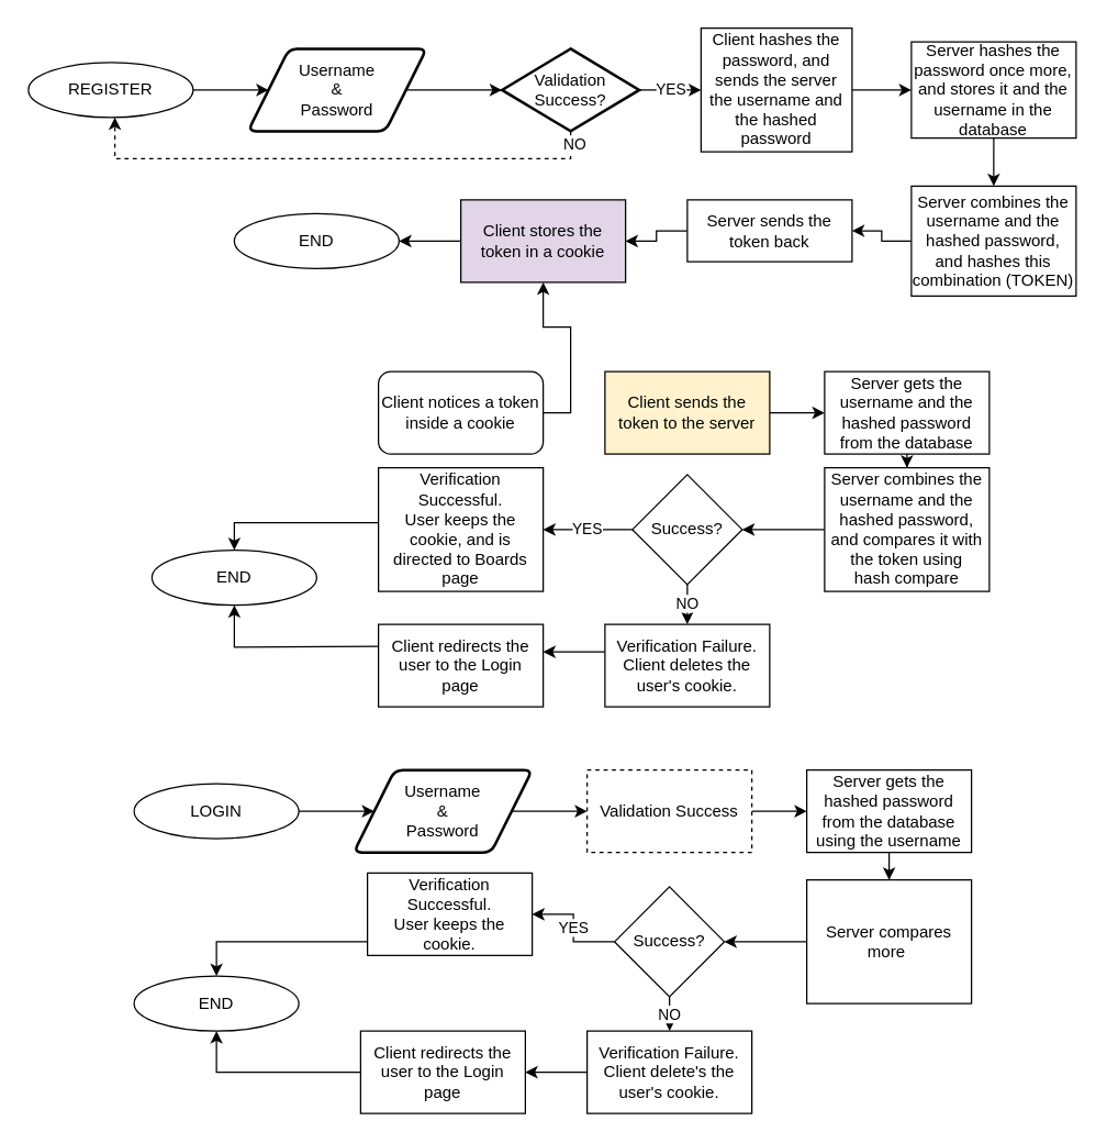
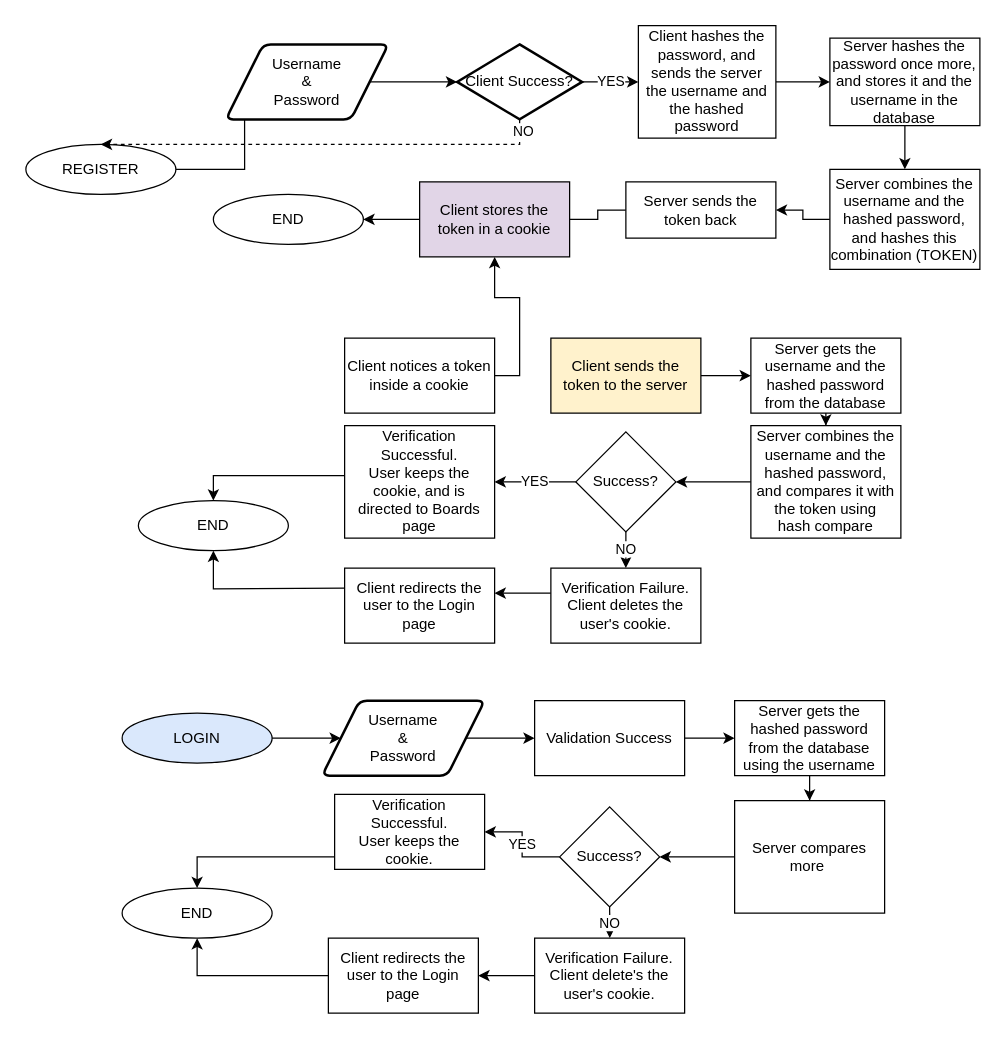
  <mxCell id="0" />
  <mxCell id="1" parent="0" />
  <mxCell id="2" style="edgeStyle=orthogonalEdgeStyle;rounded=0;orthogonalLoop=1;jettySize=auto;html=1;exitX=1;exitY=0.5;exitDx=0;exitDy=0;entryX=0;entryY=0.5;entryDx=0;entryDy=0;" edge="1" parent="1" source="3" target="5"><mxGeometry relative="1" as="geometry" /></mxCell>
- <mxCell id="3" value="REGISTER" style="ellipse;whiteSpace=wrap;html=1;" vertex="1" parent="1"><mxGeometry x="20" y="45" width="120" height="40" as="geometry" /></mxCell>
+ <mxCell id="3" value="REGISTER" style="ellipse;whiteSpace=wrap;html=1;" vertex="1" parent="1"><mxGeometry x="20" y="115" width="120" height="40" as="geometry" /></mxCell>
  <mxCell id="4" style="edgeStyle=orthogonalEdgeStyle;rounded=0;orthogonalLoop=1;jettySize=auto;html=1;exitX=1;exitY=0.5;exitDx=0;exitDy=0;entryX=0;entryY=0.5;entryDx=0;entryDy=0;entryPerimeter=0;" edge="1" parent="1" source="5" target="56"><mxGeometry relative="1" as="geometry" /></mxCell>
  <mxCell id="5" value="Username&lt;br&gt;&amp;amp;&lt;br&gt;Password" style="shape=parallelogram;html=1;strokeWidth=2;perimeter=parallelogramPerimeter;whiteSpace=wrap;rounded=1;arcSize=12;size=0.23;" vertex="1" parent="1"><mxGeometry x="180" y="35" width="130" height="60" as="geometry" /></mxCell>
  <mxCell id="6" style="edgeStyle=orthogonalEdgeStyle;rounded=0;orthogonalLoop=1;jettySize=auto;html=1;exitX=0.5;exitY=1;exitDx=0;exitDy=0;" edge="1" parent="1" source="7" target="9"><mxGeometry relative="1" as="geometry"><mxPoint x="723.41" y="125" as="targetPoint" /></mxGeometry></mxCell>
  <mxCell id="7" value="Server hashes the password once more, and stores it and the username in the database" style="rounded=0;whiteSpace=wrap;html=1;" vertex="1" parent="1"><mxGeometry x="663.21" y="30" width="120" height="70" as="geometry" /></mxCell>
  <mxCell id="8" style="edgeStyle=orthogonalEdgeStyle;rounded=0;orthogonalLoop=1;jettySize=auto;html=1;exitX=0;exitY=0.5;exitDx=0;exitDy=0;entryX=1;entryY=0.5;entryDx=0;entryDy=0;" edge="1" parent="1" source="9" target="11"><mxGeometry relative="1" as="geometry"><mxPoint x="490" y="175.2" as="targetPoint" /></mxGeometry></mxCell>
  <mxCell id="9" value="Server combines the username and the hashed password, and hashes this combination (TOKEN)" style="rounded=0;whiteSpace=wrap;html=1;" vertex="1" parent="1"><mxGeometry x="663.21" y="135" width="120" height="80" as="geometry" /></mxCell>
- <mxCell id="10" style="edgeStyle=orthogonalEdgeStyle;rounded=0;orthogonalLoop=1;jettySize=auto;html=1;exitX=0;exitY=0.5;exitDx=0;exitDy=0;entryX=1;entryY=0.5;entryDx=0;entryDy=0;" edge="1" parent="1" source="11" target="13"><mxGeometry relative="1" as="geometry" /></mxCell>
+ <mxCell id="10" style="edgeStyle=orthogonalEdgeStyle;rounded=0;orthogonalLoop=1;jettySize=auto;html=1;exitX=0;exitY=0.5;exitDx=0;exitDy=0;entryX=1;entryY=0.5;entryDx=0;entryDy=0;endArrow=none;" edge="1" parent="1" source="11" target="13"><mxGeometry relative="1" as="geometry" /></mxCell>
  <mxCell id="11" value="Server sends the token back" style="rounded=0;whiteSpace=wrap;html=1;" vertex="1" parent="1"><mxGeometry x="500" y="145" width="120" height="45" as="geometry" /></mxCell>
  <mxCell id="12" style="edgeStyle=orthogonalEdgeStyle;rounded=0;orthogonalLoop=1;jettySize=auto;html=1;" edge="1" parent="1" source="13" target="14"><mxGeometry relative="1" as="geometry" /></mxCell>
  <mxCell id="13" value="Client stores the token in a cookie" style="rounded=0;whiteSpace=wrap;html=1;fillColor=#e1d5e7;" vertex="1" parent="1"><mxGeometry x="335" y="145" width="120" height="60" as="geometry" /></mxCell>
  <mxCell id="14" value="END" style="ellipse;whiteSpace=wrap;html=1;" vertex="1" parent="1"><mxGeometry x="170" y="155" width="120" height="40" as="geometry" /></mxCell>
  <mxCell id="15" style="edgeStyle=orthogonalEdgeStyle;rounded=0;orthogonalLoop=1;jettySize=auto;html=1;exitX=1;exitY=0.5;exitDx=0;exitDy=0;entryX=0;entryY=0.5;entryDx=0;entryDy=0;" edge="1" parent="1" source="49" target="18"><mxGeometry relative="1" as="geometry" /></mxCell>
- <mxCell id="16" value="Client notices a token inside a cookie" style="whiteSpace=wrap;html=1;rounded=1;" vertex="1" parent="1"><mxGeometry x="275" y="270" width="120" height="60" as="geometry" /></mxCell>
+ <mxCell id="16" value="Client notices a token inside a cookie" style="rounded=0;whiteSpace=wrap;html=1;" vertex="1" parent="1"><mxGeometry x="275" y="270" width="120" height="60" as="geometry" /></mxCell>
  <mxCell id="17" style="edgeStyle=orthogonalEdgeStyle;rounded=0;orthogonalLoop=1;jettySize=auto;html=1;exitX=0.5;exitY=1;exitDx=0;exitDy=0;" edge="1" parent="1" source="18" target="20"><mxGeometry relative="1" as="geometry"><mxPoint x="660.2" y="360" as="targetPoint" /></mxGeometry></mxCell>
  <mxCell id="18" value="Server gets the username and the hashed password from the database" style="rounded=0;whiteSpace=wrap;html=1;" vertex="1" parent="1"><mxGeometry x="600" y="270" width="120" height="60" as="geometry" /></mxCell>
  <mxCell id="19" style="edgeStyle=orthogonalEdgeStyle;rounded=0;orthogonalLoop=1;jettySize=auto;html=1;exitX=0;exitY=0.5;exitDx=0;exitDy=0;entryX=1;entryY=0.5;entryDx=0;entryDy=0;" edge="1" parent="1" source="20" target="26"><mxGeometry relative="1" as="geometry" /></mxCell>
  <mxCell id="20" value="Server combines the username and the hashed password, and compares it with the token using &lt;br&gt;hash compare" style="rounded=0;whiteSpace=wrap;html=1;" vertex="1" parent="1"><mxGeometry x="600" y="340" width="120" height="90" as="geometry" /></mxCell>
  <mxCell id="21" style="edgeStyle=orthogonalEdgeStyle;rounded=0;orthogonalLoop=1;jettySize=auto;html=1;" edge="1" parent="1" source="22" target="23"><mxGeometry relative="1" as="geometry"><mxPoint x="170" y="420" as="targetPoint" /><Array as="points"><mxPoint x="170" y="380" /></Array></mxGeometry></mxCell>
  <mxCell id="22" value="Verification Successful.&lt;br&gt;User keeps the cookie, and is directed to Boards page" style="rounded=0;whiteSpace=wrap;html=1;" vertex="1" parent="1"><mxGeometry x="275" y="340" width="120" height="90" as="geometry" /></mxCell>
  <mxCell id="23" value="END" style="ellipse;whiteSpace=wrap;html=1;" vertex="1" parent="1"><mxGeometry x="110" y="400" width="120" height="40" as="geometry" /></mxCell>
  <mxCell id="24" value="YES" style="edgeStyle=orthogonalEdgeStyle;rounded=0;orthogonalLoop=1;jettySize=auto;html=1;exitX=0;exitY=0.5;exitDx=0;exitDy=0;entryX=1;entryY=0.5;entryDx=0;entryDy=0;" edge="1" parent="1" source="26" target="22"><mxGeometry relative="1" as="geometry" /></mxCell>
  <mxCell id="25" value="NO" style="edgeStyle=orthogonalEdgeStyle;rounded=0;orthogonalLoop=1;jettySize=auto;html=1;exitX=0.5;exitY=1;exitDx=0;exitDy=0;" edge="1" parent="1" source="26" target="28"><mxGeometry relative="1" as="geometry"><mxPoint x="500.143" y="480" as="targetPoint" /></mxGeometry></mxCell>
  <mxCell id="26" value="Success?" style="rhombus;whiteSpace=wrap;html=1;" vertex="1" parent="1"><mxGeometry x="460" y="345" width="80" height="80" as="geometry" /></mxCell>
  <mxCell id="27" style="edgeStyle=orthogonalEdgeStyle;rounded=0;orthogonalLoop=1;jettySize=auto;html=1;exitX=0;exitY=0.5;exitDx=0;exitDy=0;entryX=1;entryY=0.5;entryDx=0;entryDy=0;" edge="1" parent="1"><mxGeometry relative="1" as="geometry"><mxPoint x="440" y="474" as="sourcePoint" /><mxPoint x="395" y="474" as="targetPoint" /></mxGeometry></mxCell>
  <mxCell id="28" value="Verification Failure.&lt;br&gt;Client deletes the user's cookie." style="rounded=0;whiteSpace=wrap;html=1;" vertex="1" parent="1"><mxGeometry x="440" y="454" width="120" height="60" as="geometry" /></mxCell>
  <mxCell id="29" style="edgeStyle=orthogonalEdgeStyle;rounded=0;orthogonalLoop=1;jettySize=auto;html=1;exitX=0;exitY=0.5;exitDx=0;exitDy=0;" edge="1" parent="1" target="23"><mxGeometry relative="1" as="geometry"><mxPoint x="275" y="470" as="sourcePoint" /><mxPoint x="170" y="440" as="targetPoint" /></mxGeometry></mxCell>
  <mxCell id="30" value="Client redirects the user to the Login page" style="rounded=0;whiteSpace=wrap;html=1;" vertex="1" parent="1"><mxGeometry x="275" y="454" width="120" height="60" as="geometry" /></mxCell>
  <mxCell id="31" style="edgeStyle=orthogonalEdgeStyle;rounded=0;orthogonalLoop=1;jettySize=auto;html=1;entryX=0;entryY=0.5;entryDx=0;entryDy=0;" edge="1" parent="1" source="51" target="34"><mxGeometry relative="1" as="geometry" /></mxCell>
- <mxCell id="32" value="LOGIN" style="ellipse;whiteSpace=wrap;html=1;" vertex="1" parent="1"><mxGeometry x="97" y="570" width="120" height="40" as="geometry" /></mxCell>
+ <mxCell id="32" value="LOGIN" style="ellipse;whiteSpace=wrap;html=1;fillColor=#dae8fc;" vertex="1" parent="1"><mxGeometry x="97" y="570" width="120" height="40" as="geometry" /></mxCell>
  <mxCell id="33" style="edgeStyle=orthogonalEdgeStyle;rounded=0;orthogonalLoop=1;jettySize=auto;html=1;exitX=1;exitY=0.5;exitDx=0;exitDy=0;entryX=0;entryY=0.5;entryDx=0;entryDy=0;" edge="1" parent="1" source="34" target="36"><mxGeometry relative="1" as="geometry" /></mxCell>
- <mxCell id="34" value="Validation Success" style="rounded=0;whiteSpace=wrap;html=1;dashed=1;" vertex="1" parent="1"><mxGeometry x="427" y="560" width="120" height="60" as="geometry" /></mxCell>
+ <mxCell id="34" value="Validation Success" style="rounded=0;whiteSpace=wrap;html=1;" vertex="1" parent="1"><mxGeometry x="427" y="560" width="120" height="60" as="geometry" /></mxCell>
  <mxCell id="35" style="edgeStyle=orthogonalEdgeStyle;rounded=0;orthogonalLoop=1;jettySize=auto;html=1;exitX=0.5;exitY=1;exitDx=0;exitDy=0;" edge="1" parent="1" source="36" target="38"><mxGeometry relative="1" as="geometry"><mxPoint x="647.2" y="650" as="targetPoint" /></mxGeometry></mxCell>
  <mxCell id="36" value="Server gets the hashed password from the database using the username" style="rounded=0;whiteSpace=wrap;html=1;" vertex="1" parent="1"><mxGeometry x="587" y="560" width="120" height="60" as="geometry" /></mxCell>
  <mxCell id="37" style="edgeStyle=orthogonalEdgeStyle;rounded=0;orthogonalLoop=1;jettySize=auto;html=1;exitX=0;exitY=0.5;exitDx=0;exitDy=0;entryX=1;entryY=0.5;entryDx=0;entryDy=0;" edge="1" parent="1" source="38" target="44"><mxGeometry relative="1" as="geometry" /></mxCell>
  <mxCell id="38" value="Server compares more&amp;nbsp;" style="rounded=0;whiteSpace=wrap;html=1;" vertex="1" parent="1"><mxGeometry x="587" y="640" width="120" height="90" as="geometry" /></mxCell>
  <mxCell id="39" style="edgeStyle=orthogonalEdgeStyle;rounded=0;orthogonalLoop=1;jettySize=auto;html=1;" edge="1" parent="1" source="40" target="41"><mxGeometry relative="1" as="geometry"><Array as="points"><mxPoint x="157" y="685" /></Array></mxGeometry></mxCell>
  <mxCell id="40" value="Verification Successful.&lt;br&gt;User keeps the cookie." style="rounded=0;whiteSpace=wrap;html=1;" vertex="1" parent="1"><mxGeometry x="267" y="635" width="120" height="60" as="geometry" /></mxCell>
  <mxCell id="41" value="END" style="ellipse;whiteSpace=wrap;html=1;" vertex="1" parent="1"><mxGeometry x="97" y="710" width="120" height="40" as="geometry" /></mxCell>
  <mxCell id="42" value="YES" style="edgeStyle=orthogonalEdgeStyle;rounded=0;orthogonalLoop=1;jettySize=auto;html=1;exitX=0;exitY=0.5;exitDx=0;exitDy=0;entryX=1;entryY=0.5;entryDx=0;entryDy=0;" edge="1" parent="1" source="44" target="40"><mxGeometry relative="1" as="geometry" /></mxCell>
  <mxCell id="43" value="NO" style="edgeStyle=orthogonalEdgeStyle;rounded=0;orthogonalLoop=1;jettySize=auto;html=1;exitX=0.5;exitY=1;exitDx=0;exitDy=0;" edge="1" parent="1" source="44"><mxGeometry relative="1" as="geometry"><mxPoint x="487.143" y="750" as="targetPoint" /></mxGeometry></mxCell>
  <mxCell id="44" value="Success?" style="rhombus;whiteSpace=wrap;html=1;" vertex="1" parent="1"><mxGeometry x="447" y="645" width="80" height="80" as="geometry" /></mxCell>
  <mxCell id="45" style="edgeStyle=orthogonalEdgeStyle;rounded=0;orthogonalLoop=1;jettySize=auto;html=1;exitX=0;exitY=0.5;exitDx=0;exitDy=0;entryX=1;entryY=0.5;entryDx=0;entryDy=0;" edge="1" parent="1" source="46" target="48"><mxGeometry relative="1" as="geometry" /></mxCell>
  <mxCell id="46" value="Verification Failure.&lt;br&gt;Client delete's the user's cookie." style="rounded=0;whiteSpace=wrap;html=1;" vertex="1" parent="1"><mxGeometry x="427" y="750" width="120" height="60" as="geometry" /></mxCell>
  <mxCell id="47" style="edgeStyle=orthogonalEdgeStyle;rounded=0;orthogonalLoop=1;jettySize=auto;html=1;exitX=0;exitY=0.5;exitDx=0;exitDy=0;entryX=0.5;entryY=1;entryDx=0;entryDy=0;" edge="1" parent="1" source="48" target="41"><mxGeometry relative="1" as="geometry" /></mxCell>
  <mxCell id="48" value="Client redirects the user to the Login page" style="rounded=0;whiteSpace=wrap;html=1;" vertex="1" parent="1"><mxGeometry x="262" y="750" width="120" height="60" as="geometry" /></mxCell>
  <mxCell id="49" value="Client sends the token to the server" style="rounded=0;whiteSpace=wrap;html=1;fillColor=#fff2cc;" vertex="1" parent="1"><mxGeometry x="440" y="270" width="120" height="60" as="geometry" /></mxCell>
  <mxCell id="50" style="edgeStyle=orthogonalEdgeStyle;rounded=0;orthogonalLoop=1;jettySize=auto;html=1;exitX=1;exitY=0.5;exitDx=0;exitDy=0;" edge="1" parent="1" source="16" target="13"><mxGeometry relative="1" as="geometry"><mxPoint x="395" y="300" as="sourcePoint" /><mxPoint x="600" y="300" as="targetPoint" /></mxGeometry></mxCell>
  <mxCell id="51" value="Username&lt;br&gt;&amp;amp;&lt;br&gt;Password" style="shape=parallelogram;html=1;strokeWidth=2;perimeter=parallelogramPerimeter;whiteSpace=wrap;rounded=1;arcSize=12;size=0.23;" vertex="1" parent="1"><mxGeometry x="257" y="560" width="130" height="60" as="geometry" /></mxCell>
  <mxCell id="52" style="edgeStyle=orthogonalEdgeStyle;rounded=0;orthogonalLoop=1;jettySize=auto;html=1;entryX=0;entryY=0.5;entryDx=0;entryDy=0;" edge="1" parent="1" source="32" target="51"><mxGeometry relative="1" as="geometry"><mxPoint x="217" y="590" as="sourcePoint" /><mxPoint x="427" y="590" as="targetPoint" /></mxGeometry></mxCell>
  <mxCell id="53" value="" style="edgeStyle=orthogonalEdgeStyle;rounded=0;orthogonalLoop=1;jettySize=auto;html=1;exitX=0.5;exitY=1;exitDx=0;exitDy=0;exitPerimeter=0;dashed=1;" edge="1" parent="1" source="56" target="3"><mxGeometry relative="1" as="geometry"><mxPoint x="415" y="125" as="targetPoint" /><Array as="points"><mxPoint x="415" y="115" /><mxPoint x="83" y="115" /></Array></mxGeometry></mxCell>
  <mxCell id="54" value="NO" style="edgeLabel;html=1;align=center;verticalAlign=middle;resizable=0;points=[];" vertex="1" connectable="0" parent="53"><mxGeometry x="-0.952" y="2" relative="1" as="geometry"><mxPoint as="offset" /></mxGeometry></mxCell>
  <mxCell id="55" style="edgeStyle=orthogonalEdgeStyle;rounded=0;orthogonalLoop=1;jettySize=auto;html=1;exitX=1;exitY=0.5;exitDx=0;exitDy=0;exitPerimeter=0;" edge="1" parent="1" source="57" target="7"><mxGeometry relative="1" as="geometry" /></mxCell>
- <mxCell id="56" value="Validation Success?" style="strokeWidth=2;html=1;shape=mxgraph.flowchart.decision;whiteSpace=wrap;" vertex="1" parent="1"><mxGeometry x="365" y="35" width="100" height="60" as="geometry" /></mxCell>
+ <mxCell id="56" value="Client Success?" style="strokeWidth=2;html=1;shape=mxgraph.flowchart.decision;whiteSpace=wrap;" vertex="1" parent="1"><mxGeometry x="365" y="35" width="100" height="60" as="geometry" /></mxCell>
  <mxCell id="57" value="Client hashes the password, and sends the server the username and the hashed password" style="rounded=0;whiteSpace=wrap;html=1;" vertex="1" parent="1"><mxGeometry x="510" y="20" width="110" height="90" as="geometry" /></mxCell>
  <mxCell id="58" value="YES" style="edgeStyle=orthogonalEdgeStyle;rounded=0;orthogonalLoop=1;jettySize=auto;html=1;exitX=1;exitY=0.5;exitDx=0;exitDy=0;exitPerimeter=0;" edge="1" parent="1" source="56" target="57"><mxGeometry relative="1" as="geometry"><mxPoint x="465" y="65" as="sourcePoint" /><mxPoint x="663.21" y="65" as="targetPoint" /></mxGeometry></mxCell>
